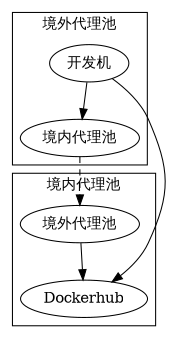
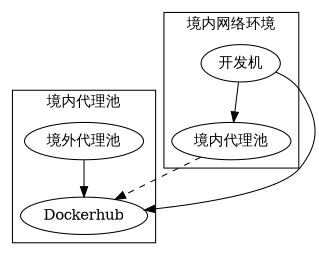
  digraph {
    n1 [label="境外代理池"]
    n2 [label=Dockerhub]
    n3 [label="开发机"]
    n4 [label="境内代理池"]
    subgraph cluster_1 {
      label="境内代理池"
      n1
      n2
    }
    subgraph cluster_2 {
-     label="境外代理池"
+     label="境内网络环境"
      n3
      n4
    }
    n1 -> n2
    n3 -> n2
    n3 -> n4
-   n4 -> n1 [style=dashed]
+   n4 -> n2 [style=dashed]
  }
